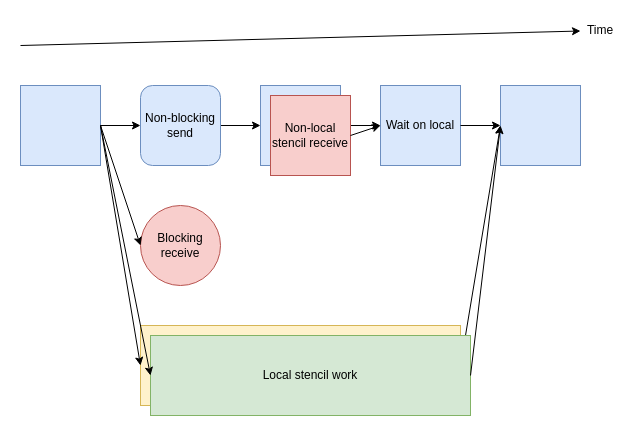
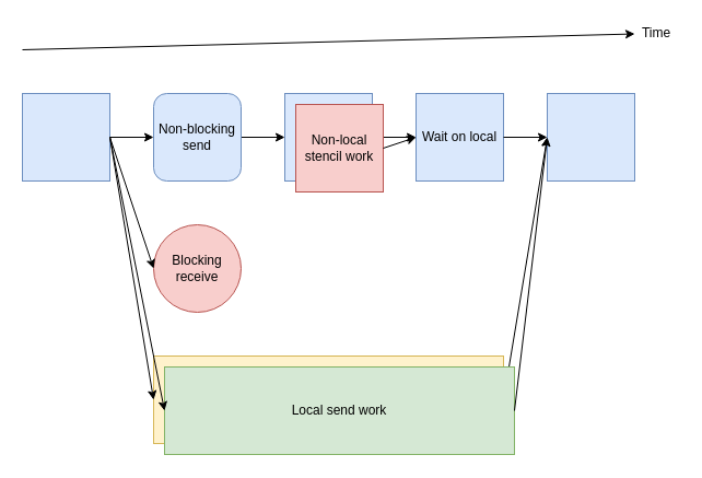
  <mxCell id="0" />
  <mxCell id="1" parent="0" />
  <mxCell id="2" value="" style="rounded=0;whiteSpace=wrap;html=1;fillColor=#fff2cc;strokeColor=#d6b656;" vertex="1" parent="1"><mxGeometry x="140" y="325" width="320" height="80" as="geometry" /></mxCell>
  <mxCell id="3" value="" style="endArrow=classic;html=1;entryX=0;entryY=0.5;entryDx=0;entryDy=0;exitX=1;exitY=0.5;exitDx=0;exitDy=0;" parent="1" target="7" edge="1"><mxGeometry width="50" height="50" relative="1" as="geometry"><mxPoint x="460" y="365" as="sourcePoint" /><mxPoint x="410" y="385" as="targetPoint" /></mxGeometry></mxCell>
  <mxCell id="4" value="" style="endArrow=classic;html=1;" parent="1" target="5" edge="1"><mxGeometry width="50" height="50" relative="1" as="geometry"><mxPoint x="20" y="45" as="sourcePoint" /><mxPoint x="700" y="45" as="targetPoint" /></mxGeometry></mxCell>
  <mxCell id="5" value="Time" style="text;html=1;strokeColor=none;fillColor=none;align=center;verticalAlign=middle;whiteSpace=wrap;rounded=0;" parent="1" vertex="1"><mxGeometry x="580" y="20" width="40" height="20" as="geometry" /></mxCell>
  <mxCell id="6" value="" style="whiteSpace=wrap;html=1;aspect=fixed;fillColor=#dae8fc;strokeColor=#6c8ebf;" parent="1" vertex="1"><mxGeometry x="20" y="85" width="80" height="80" as="geometry" /></mxCell>
  <mxCell id="7" value="" style="whiteSpace=wrap;html=1;aspect=fixed;fillColor=#dae8fc;strokeColor=#6c8ebf;" parent="1" vertex="1"><mxGeometry x="500" y="85" width="80" height="80" as="geometry" /></mxCell>
  <mxCell id="8" value="" style="endArrow=classic;html=1;exitX=1;exitY=0.5;exitDx=0;exitDy=0;entryX=0;entryY=0.5;entryDx=0;entryDy=0;" parent="1" source="6" target="10" edge="1"><mxGeometry width="50" height="50" relative="1" as="geometry"><mxPoint x="400" y="435" as="sourcePoint" /><mxPoint x="450" y="385" as="targetPoint" /></mxGeometry></mxCell>
  <mxCell id="9" value="" style="endArrow=classic;html=1;exitX=1;exitY=0.5;exitDx=0;exitDy=0;entryX=0;entryY=0.5;entryDx=0;entryDy=0;" parent="1" source="10" target="13" edge="1"><mxGeometry width="50" height="50" relative="1" as="geometry"><mxPoint x="300" y="225" as="sourcePoint" /><mxPoint x="300" y="125" as="targetPoint" /></mxGeometry></mxCell>
  <mxCell id="10" value="Non-blocking send" style="whiteSpace=wrap;html=1;aspect=fixed;fillColor=#dae8fc;strokeColor=#6c8ebf;rounded=1;" parent="1" vertex="1"><mxGeometry x="140" y="85" width="80" height="80" as="geometry" /></mxCell>
  <mxCell id="11" value="Blocking receive" style="ellipse;whiteSpace=wrap;html=1;aspect=fixed;fillColor=#f8cecc;strokeColor=#b85450;" parent="1" vertex="1"><mxGeometry x="140" y="205" width="80" height="80" as="geometry" /></mxCell>
  <mxCell id="12" value="" style="endArrow=classic;html=1;exitX=1;exitY=0.5;exitDx=0;exitDy=0;entryX=0;entryY=0.5;entryDx=0;entryDy=0;" parent="1" source="6" target="11" edge="1"><mxGeometry width="50" height="50" relative="1" as="geometry"><mxPoint x="400" y="435" as="sourcePoint" /><mxPoint x="450" y="385" as="targetPoint" /></mxGeometry></mxCell>
  <mxCell id="13" value="" style="whiteSpace=wrap;html=1;aspect=fixed;fillColor=#dae8fc;strokeColor=#6c8ebf;" vertex="1" parent="1"><mxGeometry x="260" y="85" width="80" height="80" as="geometry" /></mxCell>
  <mxCell id="14" value="Wait on local" style="whiteSpace=wrap;html=1;aspect=fixed;fillColor=#dae8fc;strokeColor=#6c8ebf;" vertex="1" parent="1"><mxGeometry x="380" y="85" width="80" height="80" as="geometry" /></mxCell>
- <mxCell id="15" value="Local stencil work" style="rounded=0;whiteSpace=wrap;html=1;fillColor=#d5e8d4;strokeColor=#82b366;" vertex="1" parent="1"><mxGeometry x="150" y="335" width="320" height="80" as="geometry" /></mxCell>
+ <mxCell id="15" value="Local send work" style="rounded=0;whiteSpace=wrap;html=1;fillColor=#d5e8d4;strokeColor=#82b366;" vertex="1" parent="1"><mxGeometry x="150" y="335" width="320" height="80" as="geometry" /></mxCell>
  <mxCell id="16" value="" style="endArrow=classic;html=1;exitX=1;exitY=0.5;exitDx=0;exitDy=0;entryX=0;entryY=0.5;entryDx=0;entryDy=0;" parent="1" source="6" edge="1"><mxGeometry width="50" height="50" relative="1" as="geometry"><mxPoint x="400" y="435" as="sourcePoint" /><mxPoint x="150" y="375" as="targetPoint" /></mxGeometry></mxCell>
  <mxCell id="17" value="" style="endArrow=classic;html=1;entryX=0;entryY=0.5;entryDx=0;entryDy=0;" parent="1" target="2" edge="1"><mxGeometry width="50" height="50" relative="1" as="geometry"><mxPoint x="100" y="125" as="sourcePoint" /><mxPoint x="140" y="505" as="targetPoint" /></mxGeometry></mxCell>
  <mxCell id="18" value="" style="endArrow=classic;html=1;exitX=1;exitY=0.5;exitDx=0;exitDy=0;entryX=0;entryY=0.5;entryDx=0;entryDy=0;" edge="1" parent="1" target="7"><mxGeometry width="50" height="50" relative="1" as="geometry"><mxPoint x="470" y="375" as="sourcePoint" /><mxPoint x="610" y="455" as="targetPoint" /></mxGeometry></mxCell>
  <mxCell id="19" value="" style="endArrow=classic;html=1;exitX=1;exitY=0.5;exitDx=0;exitDy=0;entryX=0;entryY=0.5;entryDx=0;entryDy=0;" edge="1" parent="1" source="13" target="14"><mxGeometry width="50" height="50" relative="1" as="geometry"><mxPoint x="550" y="345" as="sourcePoint" /><mxPoint x="600" y="295" as="targetPoint" /></mxGeometry></mxCell>
- <mxCell id="20" value="Non-local stencil receive" style="whiteSpace=wrap;html=1;aspect=fixed;fillColor=#f8cecc;strokeColor=#b85450;" vertex="1" parent="1"><mxGeometry x="270" y="95" width="80" height="80" as="geometry" /></mxCell>
+ <mxCell id="20" value="Non-local stencil work" style="whiteSpace=wrap;html=1;aspect=fixed;fillColor=#f8cecc;strokeColor=#b85450;" vertex="1" parent="1"><mxGeometry x="270" y="95" width="80" height="80" as="geometry" /></mxCell>
  <mxCell id="21" value="" style="endArrow=classic;html=1;exitX=1;exitY=0.5;exitDx=0;exitDy=0;" edge="1" parent="1" source="20"><mxGeometry width="50" height="50" relative="1" as="geometry"><mxPoint x="490" y="265" as="sourcePoint" /><mxPoint x="380" y="125" as="targetPoint" /></mxGeometry></mxCell>
  <mxCell id="22" value="" style="endArrow=classic;html=1;exitX=1;exitY=0.5;exitDx=0;exitDy=0;" edge="1" parent="1" source="14"><mxGeometry width="50" height="50" relative="1" as="geometry"><mxPoint x="490" y="255" as="sourcePoint" /><mxPoint x="500" y="125" as="targetPoint" /></mxGeometry></mxCell>
